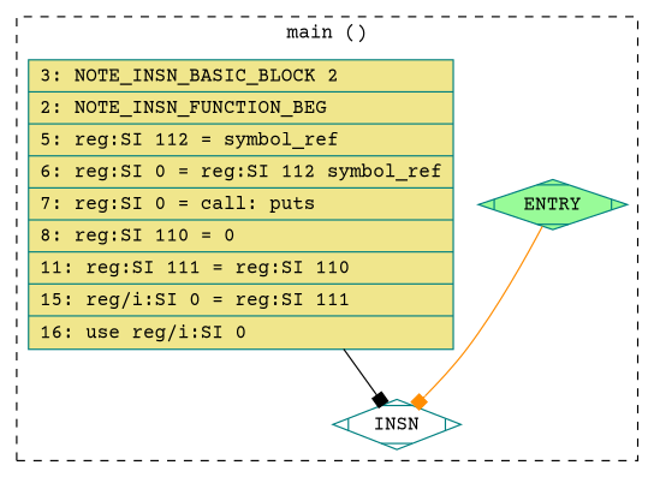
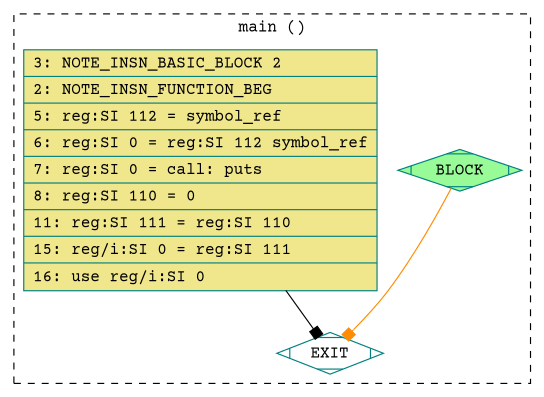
  digraph {
    fontname="Courier Prime"
    node [color=teal fontname="Courier Prime" shape=Mdiamond style=filled]
    edge [arrowhead=box constraint=true fontname="Courier Prime" style=solid]
-   n1 [fillcolor=palegreen label=ENTRY]
+   n1 [fillcolor=palegreen label=BLOCK]
    n2 [fillcolor=khaki label="{3: NOTE_INSN_BASIC_BLOCK\ 2\l|2: NOTE_INSN_FUNCTION_BEG\l|5: reg:SI 112 = symbol_ref\l|6: reg:SI 0 = reg:SI 112 symbol_ref\l|7: reg:SI 0 = call: puts\l|8: reg:SI 110 = 0\l|11: reg:SI 111 = reg:SI 110\l|15: reg/i:SI 0 = reg:SI 111\l|16: use reg/i:SI 0\l}" shape=record]
-   n3 [fillcolor=white label=INSN]
+   n3 [fillcolor=white label=EXIT]
    subgraph cluster_1 {
      color=black
      label="main ()"
      style=dashed
      n1
      n2
      n3
    }
    n1 -> n3 [color=darkorange]
    n2 -> n3 [color=black]
  }
